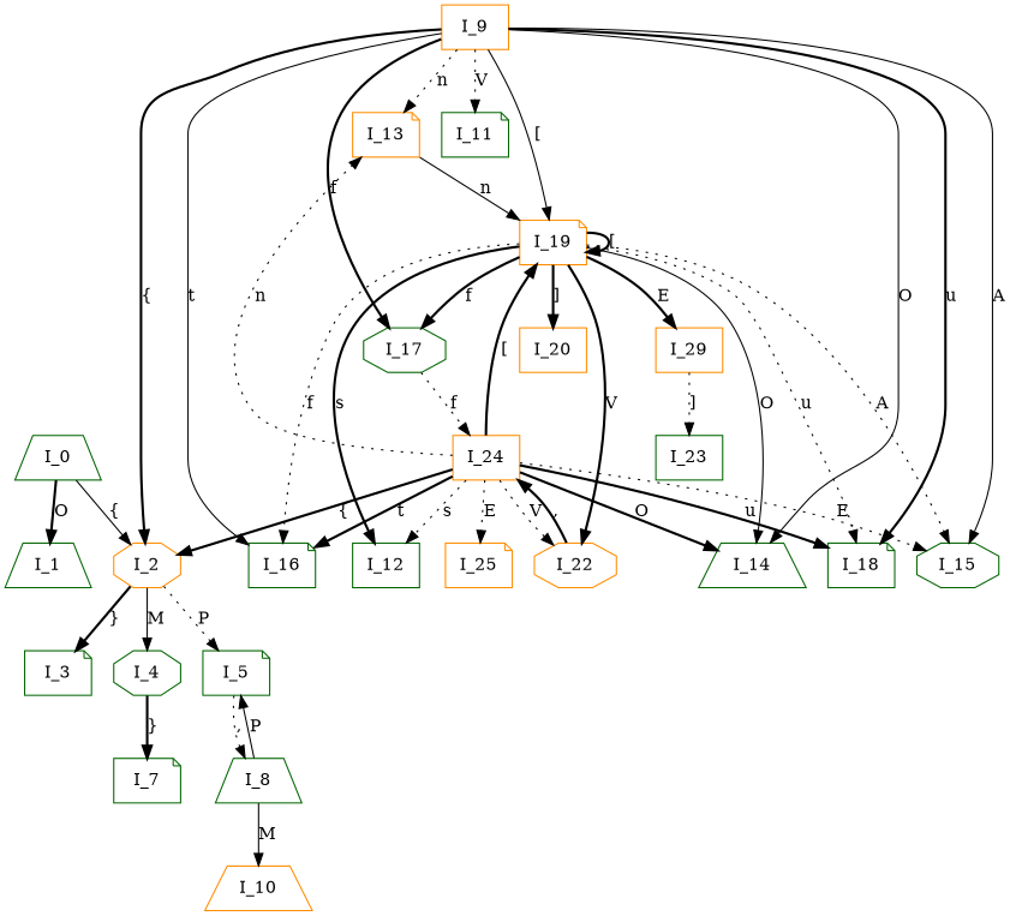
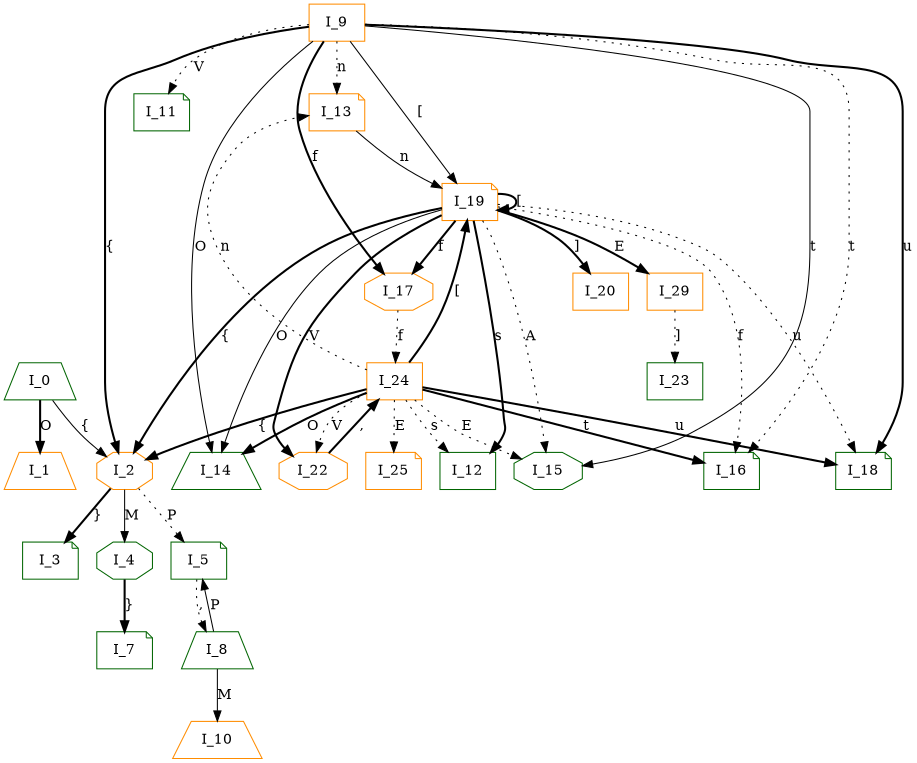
  digraph {
    node [color=darkgreen shape=note]
    edge [style=bold]
    I_0 [shape=trapezium]
-   I_1 [shape=trapezium]
+   I_1 [color=darkorange shape=trapezium]
    I_2 [color=darkorange shape=octagon]
    I_3
    I_4 [shape=octagon]
    I_5
    I_7
    I_8 [shape=trapezium]
    I_10 [color=darkorange shape=trapezium]
    I_9 [color=darkorange shape=box]
    I_11
    I_13 [color=darkorange]
    I_14 [shape=trapezium]
    I_15 [shape=octagon]
    I_16
-   I_17 [shape=octagon]
+   I_17 [color=darkorange shape=octagon]
    I_18
    I_19 [color=darkorange]
    I_24 [color=darkorange shape=box]
    I_12 [shape=box]
    I_20 [color=darkorange shape=box]
    n22 [color=darkorange label=I_29 shape=box]
    I_22 [color=darkorange shape=octagon]
    I_23 [shape=box]
    I_25 [color=darkorange]
    I_0 -> I_1 [label=O]
    I_0 -> I_2 [label="{" style=solid]
    I_2 -> I_3 [label="}"]
    I_2 -> I_4 [label=M style=solid]
    I_2 -> I_5 [label=P style=dotted]
    I_4 -> I_7 [label="}"]
    I_5 -> I_8 [label="," style=dotted]
    I_8 -> I_5 [label=P style=solid]
    I_8 -> I_10 [label=M style=solid]
    I_9 -> I_2 [label="{"]
    I_9 -> I_11 [label=V style=dotted]
    I_9 -> I_13 [label=n style=dotted]
    I_9 -> I_14 [label=O style=solid]
-   I_9 -> I_15 [label=A style=solid]
-   I_9 -> I_16 [label=t style=solid]
+   I_9 -> I_15 [label=t style=solid]
+   I_9 -> I_16 [label=t style=dotted]
    I_9 -> I_17 [label=f]
    I_9 -> I_18 [label=u]
    I_9 -> I_19 [label="[" style=solid]
    I_13 -> I_19 [label=n style=solid]
    I_17 -> I_24 [label=f style=dotted]
+   I_19 -> I_2 [label="{"]
    I_19 -> I_14 [label=O style=solid]
    I_19 -> I_15 [label=A style=dotted]
    I_19 -> I_16 [label=f style=dotted]
    I_19 -> I_17 [label=f]
    I_19 -> I_18 [label=u style=dotted]
    I_19 -> I_19 [label="["]
    I_19 -> I_12 [label=s]
    I_19 -> I_20 [label="]"]
    I_19 -> n22 [label=E]
    I_19 -> I_22 [label=V]
    I_24 -> I_2 [label="{"]
    I_24 -> I_13 [label=n style=dotted]
    I_24 -> I_14 [label=O]
    I_24 -> I_15 [label=E style=dotted]
    I_24 -> I_16 [label=t]
    I_24 -> I_18 [label=u]
    I_24 -> I_19 [label="["]
    I_24 -> I_12 [label=s style=dotted]
    I_24 -> I_22 [label=V style=dotted]
    I_24 -> I_25 [label=E style=dotted]
    n22 -> I_23 [label="]" style=dotted]
    I_22 -> I_24 [label=","]
  }
